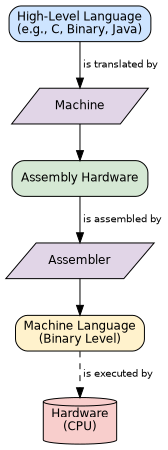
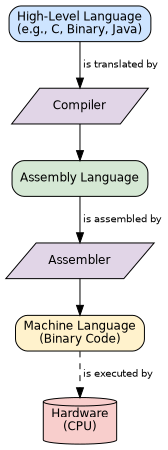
  digraph {
    bgcolor="#ffffff"
    fontname=Helvetica
    fontsize=14
    rankdir=TB
    splines=ortho
    node [fillcolor="#e1d5e7" fontname=Helvetica fontsize=12 shape=box style="rounded,filled"]
    edge [fontname=Helvetica fontsize=10]
    n1 [fillcolor="#cde4ff" label="High-Level Language\n(e.g., C, Binary, Java)"]
-   n2 [label=Machine shape=parallelogram style=filled]
-   n3 [fillcolor="#d5e8d4" label="Assembly Hardware"]
+   n2 [label=Compiler shape=parallelogram style=filled]
+   n3 [fillcolor="#d5e8d4" label="Assembly Language"]
    n4 [label=Assembler shape=parallelogram style=filled]
-   n5 [fillcolor="#fff2cc" label="Machine Language\n(Binary Level)"]
+   n5 [fillcolor="#fff2cc" label="Machine Language\n(Binary Code)"]
    n6 [fillcolor="#f8cecc" label="Hardware\n(CPU)" shape=cylinder]
    subgraph sub_1 {
      rank=same
      n1
    }
    subgraph sub_2 {
      rank=same
      n2
    }
    subgraph sub_3 {
      rank=same
      n3
    }
    subgraph sub_4 {
      rank=same
      n4
    }
    subgraph sub_5 {
      rank=same
      n5
    }
    subgraph sub_6 {
      rank=same
      n6
    }
    n1 -> n2 [label=" is translated by"]
    n2 -> n3
    n3 -> n4 [label=" is assembled by"]
    n4 -> n5
    n5 -> n6 [label=" is executed by" style=dashed]
  }
